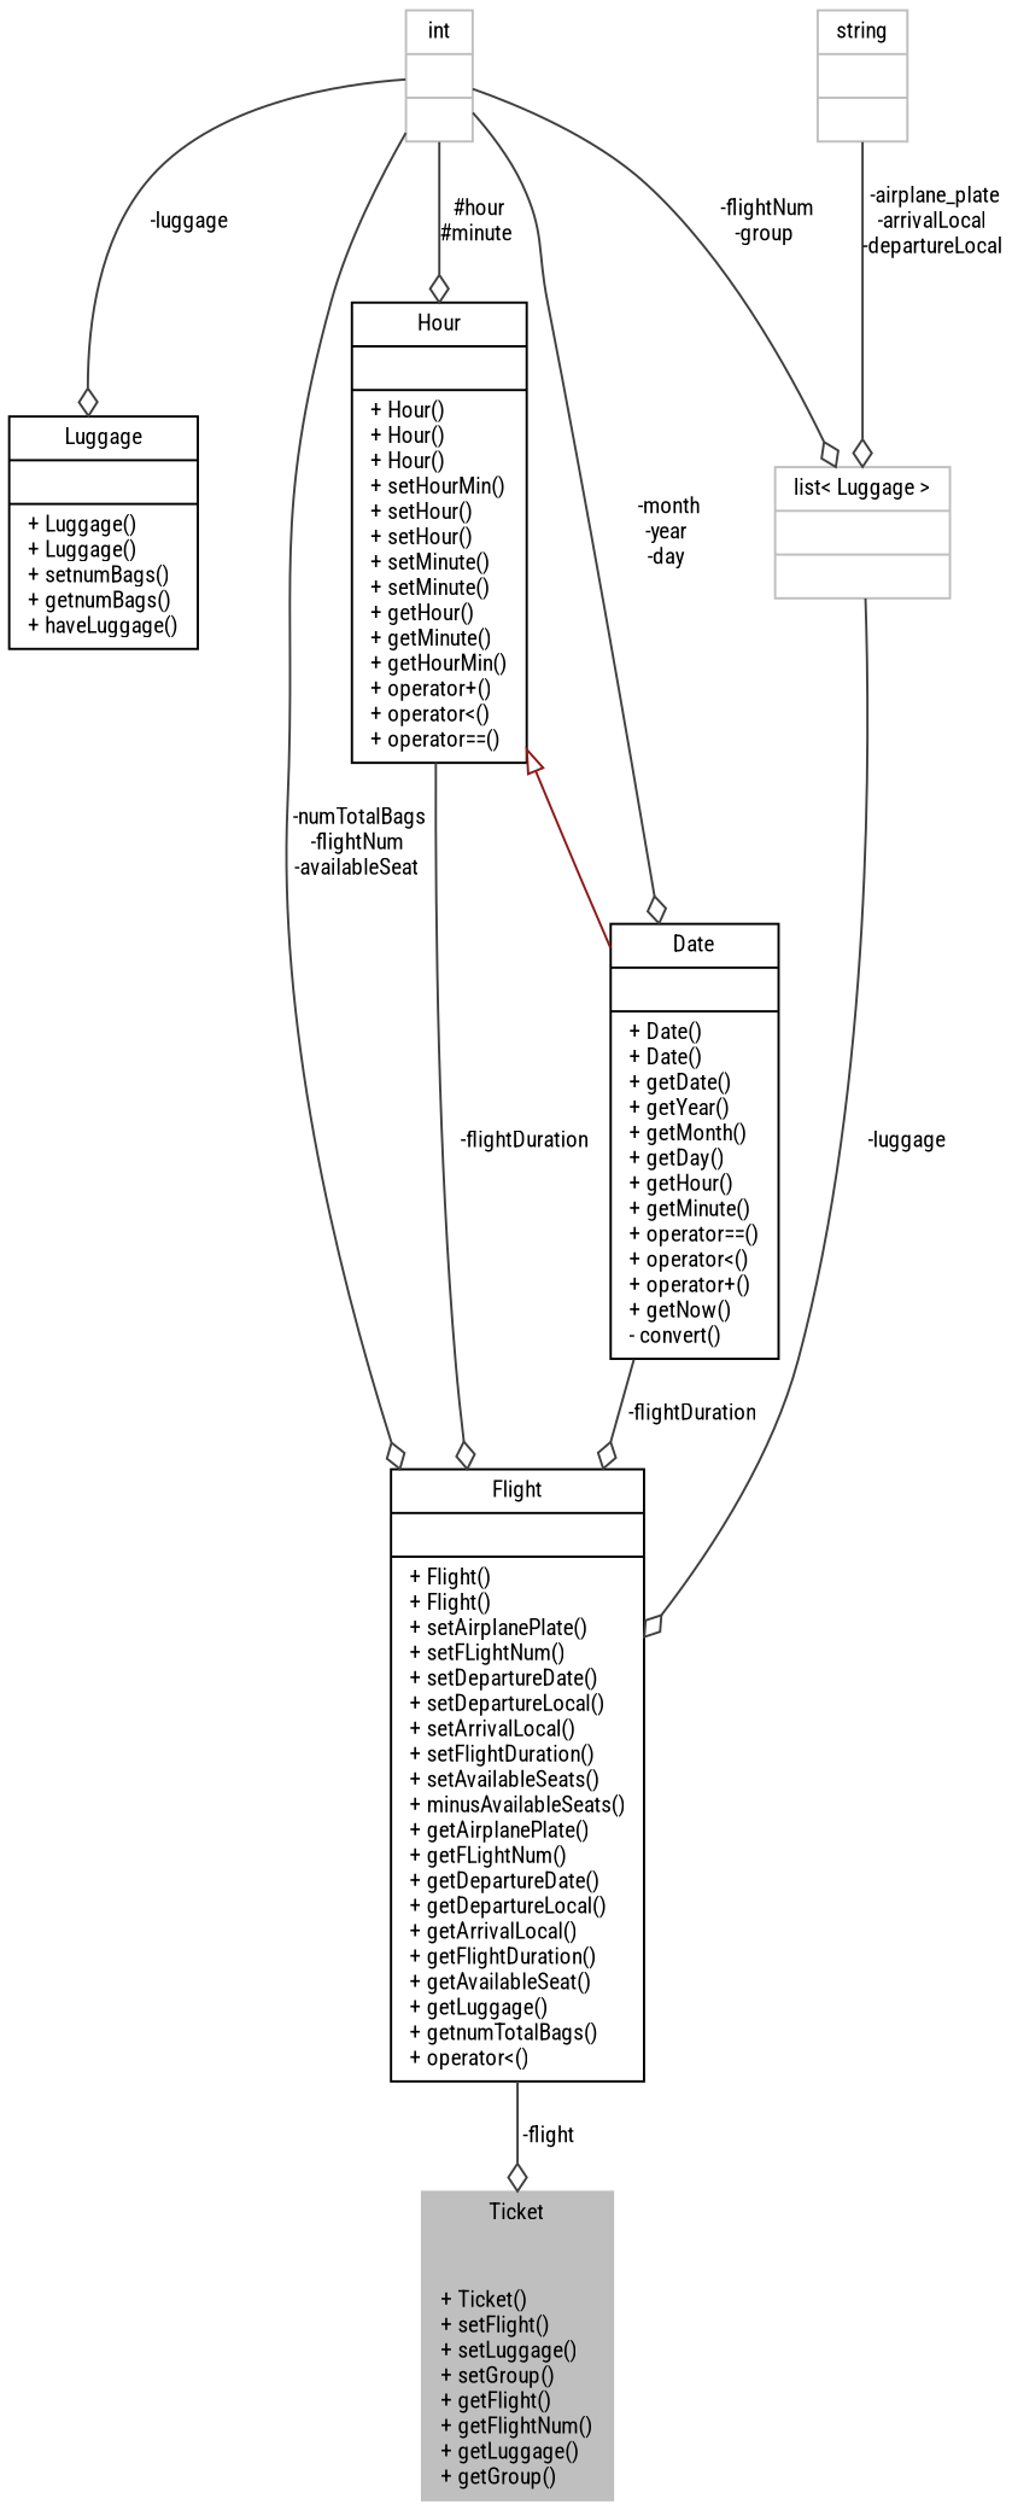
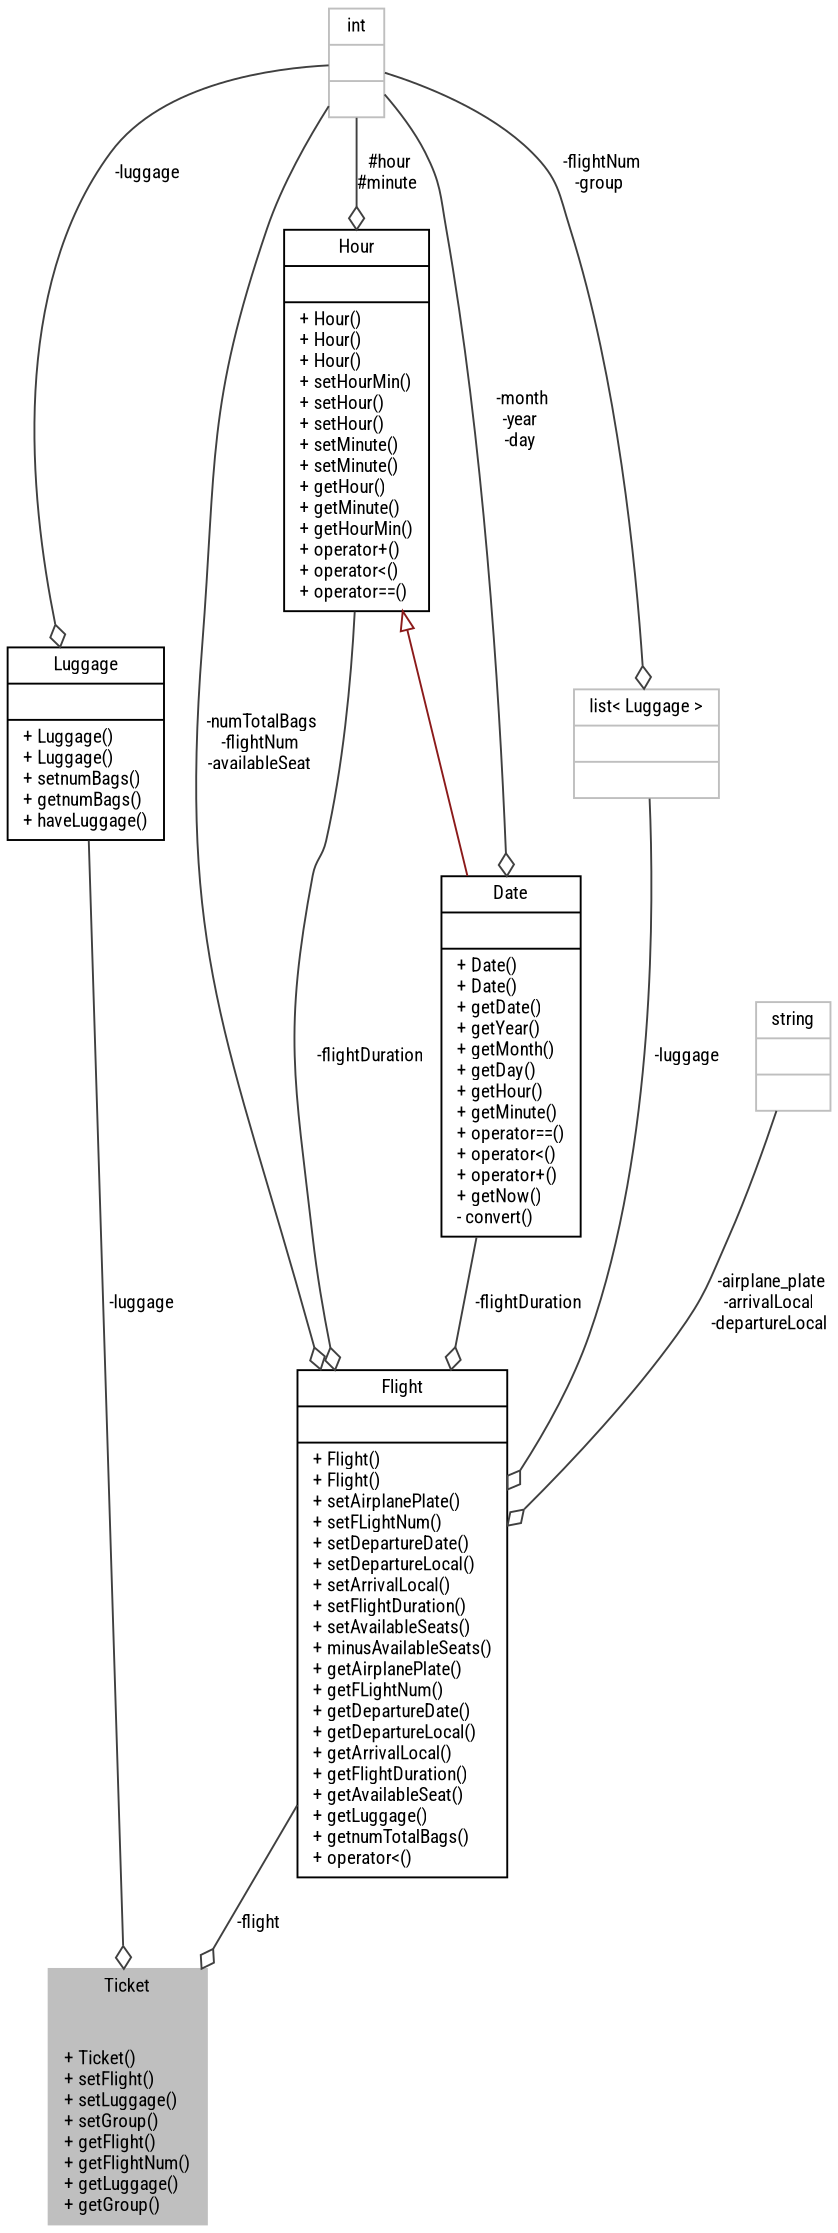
  digraph {
    fontname="Roboto Condensed"
    node [color=grey75 fontname="Roboto Condensed" fontsize=10 shape=record]
    edge [arrowhead=odiamond color=grey25 fontname="Roboto Condensed" fontsize=10 labelfontname=Helvetica labelfontsize=10 style=solid]
    n1 [fillcolor=grey75 fontcolor=black height=0.2 label="{Ticket\n||+ Ticket()\l+ setFlight()\l+ setLuggage()\l+ setGroup()\l+ getFlight()\l+ getFlightNum()\l+ getLuggage()\l+ getGroup()\l}" style=filled width=0.4]
    n2 [height=0.2 label="{int\n||}" width=0.4]
    n3 [color=black height=0.2 label="{Luggage\n||+ Luggage()\l+ Luggage()\l+ setnumBags()\l+ getnumBags()\l+ haveLuggage()\l}" width=0.4]
    n4 [color=black height=0.2 label="{Flight\n||+ Flight()\l+ Flight()\l+ setAirplanePlate()\l+ setFLightNum()\l+ setDepartureDate()\l+ setDepartureLocal()\l+ setArrivalLocal()\l+ setFlightDuration()\l+ setAvailableSeats()\l+ minusAvailableSeats()\l+ getAirplanePlate()\l+ getFLightNum()\l+ getDepartureDate()\l+ getDepartureLocal()\l+ getArrivalLocal()\l+ getFlightDuration()\l+ getAvailableSeat()\l+ getLuggage()\l+ getnumTotalBags()\l+ operator\<()\l}" width=0.4]
    n5 [color=black height=0.2 label="{Hour\n||+ Hour()\l+ Hour()\l+ Hour()\l+ setHourMin()\l+ setHour()\l+ setHour()\l+ setMinute()\l+ setMinute()\l+ getHour()\l+ getMinute()\l+ getHourMin()\l+ operator+()\l+ operator\<()\l+ operator==()\l}" width=0.4]
    n6 [color=black height=0.2 label="{Date\n||+ Date()\l+ Date()\l+ getDate()\l+ getYear()\l+ getMonth()\l+ getDay()\l+ getHour()\l+ getMinute()\l+ operator==()\l+ operator\<()\l+ operator+()\l+ getNow()\l- convert()\l}" width=0.4]
    n7 [height=0.2 label="{list\< Luggage \>\n||}" width=0.4]
    n8 [height=0.2 label="{string\n||}" width=0.4]
    n2 -> n3 [label=" -luggage"]
    n2 -> n4 [label=" -numTotalBags\n-flightNum\n-availableSeat"]
    n2 -> n5 [label=" #hour\n#minute"]
    n2 -> n6 [label=" -month\n-year\n-day"]
    n2 -> n7 [label=" -flightNum\n-group"]
+   n3 -> n1 [label=" -luggage"]
    n4 -> n1 [label=" -flight"]
    n5 -> n4 [label=" -flightDuration"]
    n5 -> n6 [arrowtail=onormal color=firebrick4 dir=back arrowhead=""]
    n6 -> n4 [label=" -flightDuration"]
    n7 -> n4 [label=" -luggage"]
-   n8 -> n7 [label=" -airplane_plate\n-arrivalLocal\n-departureLocal"]
+   n8 -> n4 [label=" -airplane_plate\n-arrivalLocal\n-departureLocal"]
  }
